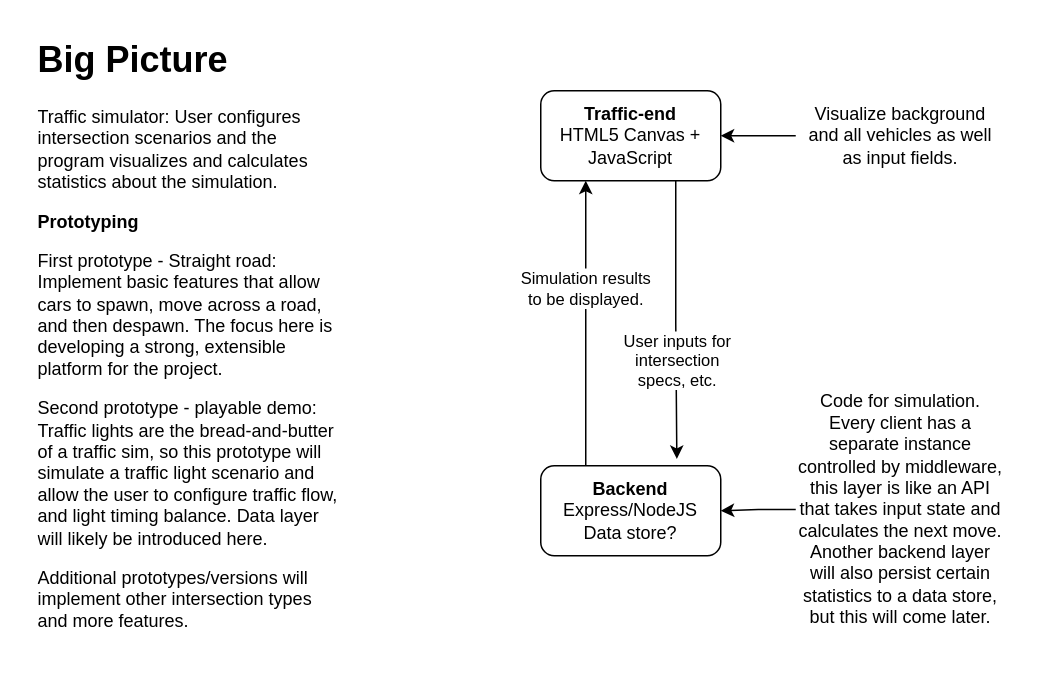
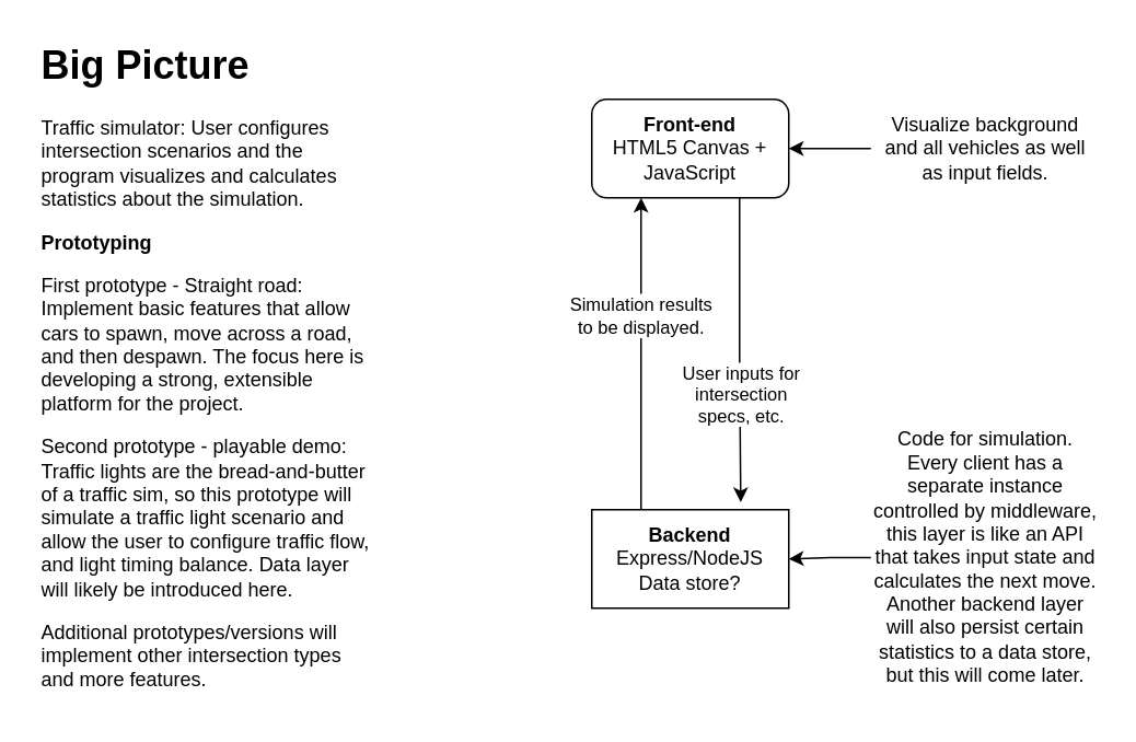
  <mxCell id="0" />
  <mxCell id="1" parent="0" />
  <mxCell id="2" value="&lt;h1&gt;Big Picture&lt;/h1&gt;&lt;p&gt;Traffic simulator: User configures intersection scenarios and the program visualizes and calculates statistics about the simulation.&lt;/p&gt;&lt;p&gt;&lt;b&gt;Prototyping&lt;/b&gt;&lt;/p&gt;&lt;p&gt;First prototype - Straight road: Implement basic features that allow cars to spawn, move across a road, and then despawn. The focus here is developing a strong, extensible platform for the project.&lt;/p&gt;&lt;p&gt;Second prototype - playable demo: Traffic lights are the bread-and-butter of a traffic sim, so this prototype will simulate a traffic light scenario and allow the user to configure traffic flow, and light timing balance. Data layer will likely be introduced here.&lt;/p&gt;&lt;p&gt;Additional prototypes/versions will implement other intersection types and more features.&lt;/p&gt;" style="text;html=1;strokeColor=none;fillColor=none;spacing=5;spacingTop=-20;whiteSpace=wrap;overflow=hidden;rounded=0;" parent="1" vertex="1"><mxGeometry x="20" y="20" width="210" height="410" as="geometry" /></mxCell>
  <mxCell id="3" value="User inputs for&lt;br&gt;intersection&lt;br&gt;specs, etc." style="edgeStyle=orthogonalEdgeStyle;rounded=0;orthogonalLoop=1;jettySize=auto;html=1;exitX=0.75;exitY=1;exitDx=0;exitDy=0;entryX=0.756;entryY=-0.076;entryDx=0;entryDy=0;entryPerimeter=0;" edge="1" parent="1" source="4" target="6"><mxGeometry x="0.297" relative="1" as="geometry"><mxPoint as="offset" /></mxGeometry></mxCell>
- <mxCell id="4" value="&lt;b&gt;Traffic-end&lt;/b&gt;&lt;br&gt;HTML5 Canvas + JavaScript" style="rounded=1;whiteSpace=wrap;html=1;" parent="1" vertex="1"><mxGeometry x="360" y="60" width="120" height="60" as="geometry" /></mxCell>
+ <mxCell id="4" value="&lt;b&gt;Front-end&lt;/b&gt;&lt;br&gt;HTML5 Canvas + JavaScript" style="rounded=1;whiteSpace=wrap;html=1;" parent="1" vertex="1"><mxGeometry x="360" y="60" width="120" height="60" as="geometry" /></mxCell>
  <mxCell id="5" value="Simulation results&lt;br&gt;to be displayed." style="edgeStyle=orthogonalEdgeStyle;rounded=0;orthogonalLoop=1;jettySize=auto;html=1;entryX=0.25;entryY=1;entryDx=0;entryDy=0;exitX=0.25;exitY=0;exitDx=0;exitDy=0;" parent="1" source="6" target="4" edge="1"><mxGeometry x="0.245" relative="1" as="geometry"><mxPoint x="420" y="230" as="targetPoint" /><mxPoint as="offset" /></mxGeometry></mxCell>
- <mxCell id="6" value="&lt;b&gt;Backend&lt;/b&gt;&lt;br&gt;Express/NodeJS&lt;br&gt;Data store?" style="rounded=1;whiteSpace=wrap;html=1;" parent="1" vertex="1"><mxGeometry x="360" y="310" width="120" height="60" as="geometry" /></mxCell>
+ <mxCell id="6" value="&lt;b&gt;Backend&lt;/b&gt;&lt;br&gt;Express/NodeJS&lt;br&gt;Data store?" style="whiteSpace=wrap;html=1;rounded=0;" parent="1" vertex="1"><mxGeometry x="360" y="310" width="120" height="60" as="geometry" /></mxCell>
  <mxCell id="7" style="edgeStyle=orthogonalEdgeStyle;rounded=0;orthogonalLoop=1;jettySize=auto;html=1;entryX=1;entryY=0.5;entryDx=0;entryDy=0;" parent="1" source="8" target="4" edge="1"><mxGeometry relative="1" as="geometry" /></mxCell>
  <mxCell id="8" value="&lt;span style=&quot;&quot;&gt;Visualize background and&amp;nbsp;&lt;/span&gt;&lt;span style=&quot;&quot;&gt;all vehicles as well as input fields.&lt;br&gt;&lt;/span&gt;" style="text;html=1;strokeColor=none;fillColor=none;align=center;verticalAlign=middle;whiteSpace=wrap;rounded=0;" parent="1" vertex="1"><mxGeometry x="530" y="67.5" width="140" height="45" as="geometry" /></mxCell>
  <mxCell id="9" style="edgeStyle=orthogonalEdgeStyle;rounded=0;orthogonalLoop=1;jettySize=auto;html=1;entryX=1;entryY=0.5;entryDx=0;entryDy=0;" parent="1" source="10" target="6" edge="1"><mxGeometry relative="1" as="geometry" /></mxCell>
  <mxCell id="10" value="Code for simulation. Every client has a separate instance controlled by middleware, this layer is like an API that takes input state and calculates the next move. Another backend layer will also persist certain statistics to a data store, but this will come later." style="text;html=1;strokeColor=none;fillColor=none;align=center;verticalAlign=middle;whiteSpace=wrap;rounded=0;" parent="1" vertex="1"><mxGeometry x="530" y="280" width="140" height="118.13" as="geometry" /></mxCell>
